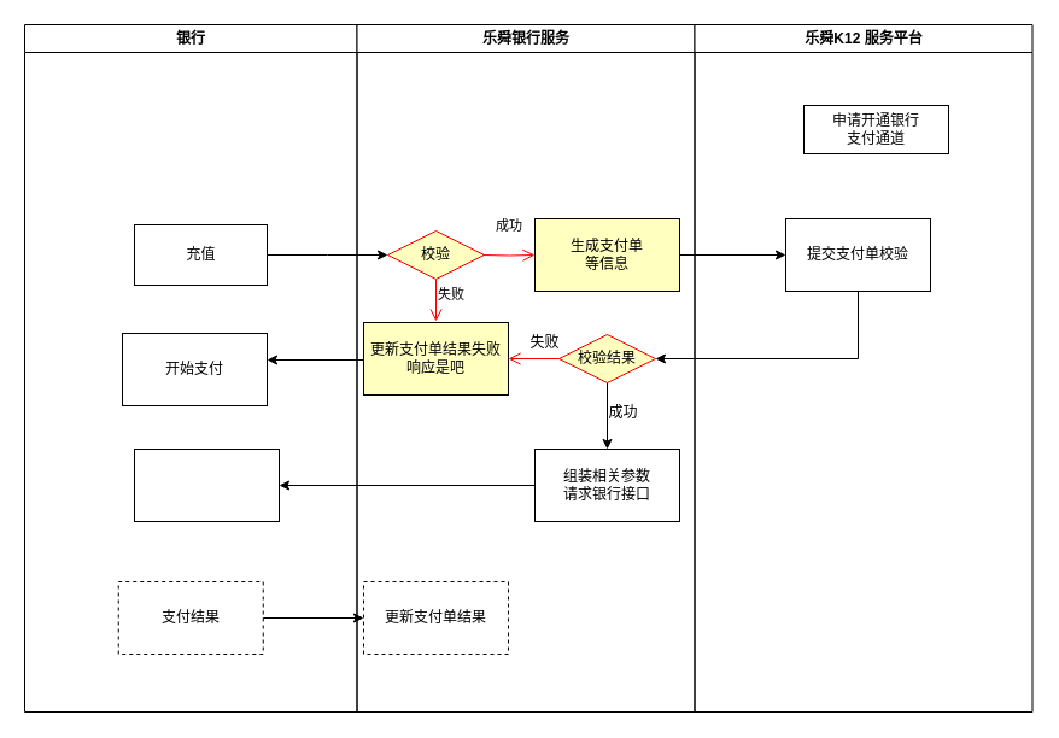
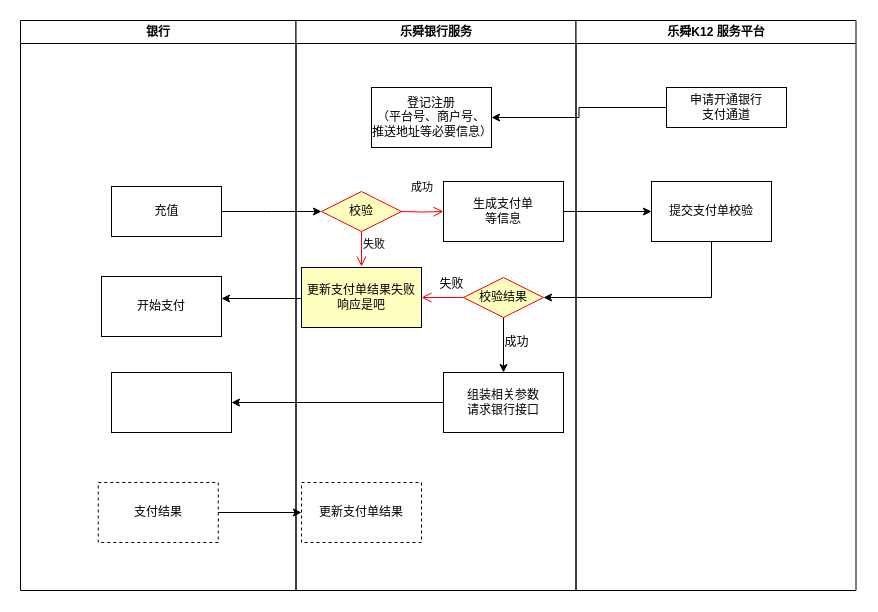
  <mxCell id="0" />
  <mxCell id="1" parent="0" />
  <mxCell id="2" value="银行" style="swimlane;whiteSpace=wrap;startSize=23;shadow=0;" parent="1" vertex="1"><mxGeometry x="20" y="20" width="275.5" height="570" as="geometry" /></mxCell>
  <mxCell id="3" value="充值" style="html=1;" vertex="1" parent="2"><mxGeometry x="91" y="166" width="110" height="50" as="geometry" /></mxCell>
  <mxCell id="4" value="支付结果" style="whiteSpace=wrap;html=1;fillColor=rgb(255, 255, 255);strokeColor=rgb(0, 0, 0);fontColor=rgb(0, 0, 0);rounded=0;dashed=1;" vertex="1" parent="2"><mxGeometry x="77.75" y="462" width="120" height="60" as="geometry" /></mxCell>
  <mxCell id="5" value="" style="whiteSpace=wrap;html=1;fillColor=rgb(255, 255, 255);strokeColor=rgb(0, 0, 0);fontColor=rgb(0, 0, 0);rounded=0;" vertex="1" parent="2"><mxGeometry x="91" y="352" width="120" height="60" as="geometry" /></mxCell>
  <mxCell id="6" value="乐舜银行服务" style="swimlane;whiteSpace=wrap;startSize=23;" parent="1" vertex="1"><mxGeometry x="295.5" y="20" width="280" height="570" as="geometry" /></mxCell>
+ <mxCell id="7" value="登记注册&lt;br&gt;（平台号、商户号、推送地址等必要信息）" style="whiteSpace=wrap;html=1;fillColor=rgb(255, 255, 255);strokeColor=rgb(0, 0, 0);fontColor=rgb(0, 0, 0);rounded=0;" vertex="1" parent="6"><mxGeometry x="75.5" y="67" width="120" height="60" as="geometry" /></mxCell>
  <mxCell id="8" value="校验" style="rhombus;whiteSpace=wrap;html=1;fillColor=#ffffc0;strokeColor=#ff0000;" vertex="1" parent="6"><mxGeometry x="25.5" y="171" width="80" height="40" as="geometry" /></mxCell>
  <mxCell id="9" value="成功" style="edgeStyle=orthogonalEdgeStyle;html=1;align=left;verticalAlign=bottom;endArrow=open;endSize=8;strokeColor=#ff0000;rounded=0;entryX=0;entryY=0.5;entryDx=0;entryDy=0;" edge="1" parent="6" target="11"><mxGeometry x="-0.6" y="15" relative="1" as="geometry"><mxPoint x="154.5" y="191" as="targetPoint" /><mxPoint x="104.5" y="191" as="sourcePoint" /><mxPoint as="offset" /></mxGeometry></mxCell>
  <mxCell id="10" value="失败" style="edgeStyle=orthogonalEdgeStyle;html=1;align=left;verticalAlign=top;endArrow=open;endSize=8;strokeColor=#ff0000;rounded=0;" edge="1" source="8" parent="6"><mxGeometry x="-1" relative="1" as="geometry"><mxPoint x="65.5" y="246" as="targetPoint" /></mxGeometry></mxCell>
- <mxCell id="11" value="生成支付单&lt;br&gt;等信息" style="rounded=0;whiteSpace=wrap;html=1;fillColor=#ffffc0;" vertex="1" parent="6"><mxGeometry x="147.5" y="161" width="120" height="60" as="geometry" /></mxCell>
+ <mxCell id="11" value="生成支付单&lt;br&gt;等信息" style="rounded=0;whiteSpace=wrap;html=1;" vertex="1" parent="6"><mxGeometry x="147.5" y="161" width="120" height="60" as="geometry" /></mxCell>
  <mxCell id="12" value="组装相关参数&lt;br&gt;请求银行接口" style="rounded=0;whiteSpace=wrap;html=1;" vertex="1" parent="6"><mxGeometry x="147.5" y="352" width="120" height="60" as="geometry" /></mxCell>
  <mxCell id="13" value="更新支付单结果" style="whiteSpace=wrap;html=1;fillColor=rgb(255, 255, 255);strokeColor=rgb(0, 0, 0);fontColor=rgb(0, 0, 0);rounded=0;dashed=1;" vertex="1" parent="6"><mxGeometry x="5.5" y="462" width="120" height="60" as="geometry" /></mxCell>
  <mxCell id="14" value="成功" style="text;html=1;align=center;verticalAlign=middle;resizable=0;points=[];autosize=1;strokeColor=none;fillColor=none;" vertex="1" parent="6"><mxGeometry x="195.5" y="307" width="50" height="30" as="geometry" /></mxCell>
  <mxCell id="15" value="乐舜K12 服务平台" style="swimlane;whiteSpace=wrap" parent="1" vertex="1"><mxGeometry x="575.5" y="20" width="280" height="570" as="geometry" /></mxCell>
  <mxCell id="16" value="申请开通银行&lt;br&gt;支付通道" style="rounded=0;whiteSpace=wrap;html=1;" vertex="1" parent="15"><mxGeometry x="90.5" y="67" width="120" height="40" as="geometry" /></mxCell>
  <mxCell id="17" value="提交支付单校验" style="whiteSpace=wrap;html=1;fillColor=rgb(255, 255, 255);strokeColor=rgb(0, 0, 0);fontColor=rgb(0, 0, 0);rounded=0;" vertex="1" parent="15"><mxGeometry x="75.5" y="161" width="120" height="60" as="geometry" /></mxCell>
+ <mxCell id="18" value="" style="edgeStyle=orthogonalEdgeStyle;rounded=0;orthogonalLoop=1;jettySize=auto;html=1;" edge="1" parent="1" source="16" target="7"><mxGeometry relative="1" as="geometry" /></mxCell>
  <mxCell id="19" value="" style="edgeStyle=orthogonalEdgeStyle;rounded=0;orthogonalLoop=1;jettySize=auto;html=1;" edge="1" parent="1" source="3"><mxGeometry relative="1" as="geometry"><mxPoint x="321" y="211" as="targetPoint" /></mxGeometry></mxCell>
  <mxCell id="20" value="" style="edgeStyle=orthogonalEdgeStyle;rounded=0;orthogonalLoop=1;jettySize=auto;html=1;" edge="1" parent="1" source="11" target="17"><mxGeometry relative="1" as="geometry" /></mxCell>
  <mxCell id="21" value="" style="edgeStyle=orthogonalEdgeStyle;rounded=0;orthogonalLoop=1;jettySize=auto;html=1;entryX=1;entryY=0.5;entryDx=0;entryDy=0;exitX=0.5;exitY=1;exitDx=0;exitDy=0;" edge="1" parent="1" source="17" target="25"><mxGeometry relative="1" as="geometry"><mxPoint x="561" y="335" as="targetPoint" /></mxGeometry></mxCell>
  <mxCell id="22" value="开始支付" style="whiteSpace=wrap;html=1;fillColor=rgb(255, 255, 255);strokeColor=rgb(0, 0, 0);fontColor=rgb(0, 0, 0);rounded=0;" vertex="1" parent="1"><mxGeometry x="101" y="276" width="120" height="60" as="geometry" /></mxCell>
  <mxCell id="23" value="" style="edgeStyle=orthogonalEdgeStyle;rounded=0;orthogonalLoop=1;jettySize=auto;html=1;" edge="1" parent="1" source="4" target="13"><mxGeometry relative="1" as="geometry" /></mxCell>
  <mxCell id="24" value="" style="edgeStyle=orthogonalEdgeStyle;rounded=0;orthogonalLoop=1;jettySize=auto;html=1;" edge="1" parent="1" source="25" target="12"><mxGeometry relative="1" as="geometry" /></mxCell>
  <mxCell id="25" value="校验结果" style="rhombus;whiteSpace=wrap;html=1;fillColor=#ffffc0;strokeColor=#ff0000;" vertex="1" parent="1"><mxGeometry x="463" y="277" width="80" height="40" as="geometry" /></mxCell>
  <mxCell id="26" value="" style="edgeStyle=orthogonalEdgeStyle;html=1;align=left;verticalAlign=top;endArrow=open;endSize=8;strokeColor=#ff0000;rounded=0;" edge="1" source="25" parent="1"><mxGeometry x="-1" relative="1" as="geometry"><mxPoint x="421" y="297" as="targetPoint" /></mxGeometry></mxCell>
  <mxCell id="27" value="更新支付单结果失败&lt;br&gt;响应是吧" style="rounded=0;whiteSpace=wrap;html=1;fillColor=#ffffc0;" vertex="1" parent="1"><mxGeometry x="301" y="267" width="120" height="60" as="geometry" /></mxCell>
  <mxCell id="28" value="" style="edgeStyle=orthogonalEdgeStyle;rounded=0;orthogonalLoop=1;jettySize=auto;html=1;" edge="1" parent="1"><mxGeometry relative="1" as="geometry"><mxPoint x="301" y="298" as="sourcePoint" /><mxPoint x="221" y="298" as="targetPoint" /></mxGeometry></mxCell>
  <mxCell id="29" value="失败" style="text;html=1;align=center;verticalAlign=middle;resizable=0;points=[];autosize=1;strokeColor=none;fillColor=none;" vertex="1" parent="1"><mxGeometry x="426" y="269" width="50" height="30" as="geometry" /></mxCell>
  <mxCell id="30" value="" style="edgeStyle=orthogonalEdgeStyle;rounded=0;orthogonalLoop=1;jettySize=auto;html=1;" edge="1" parent="1" source="12" target="5"><mxGeometry relative="1" as="geometry" /></mxCell>
